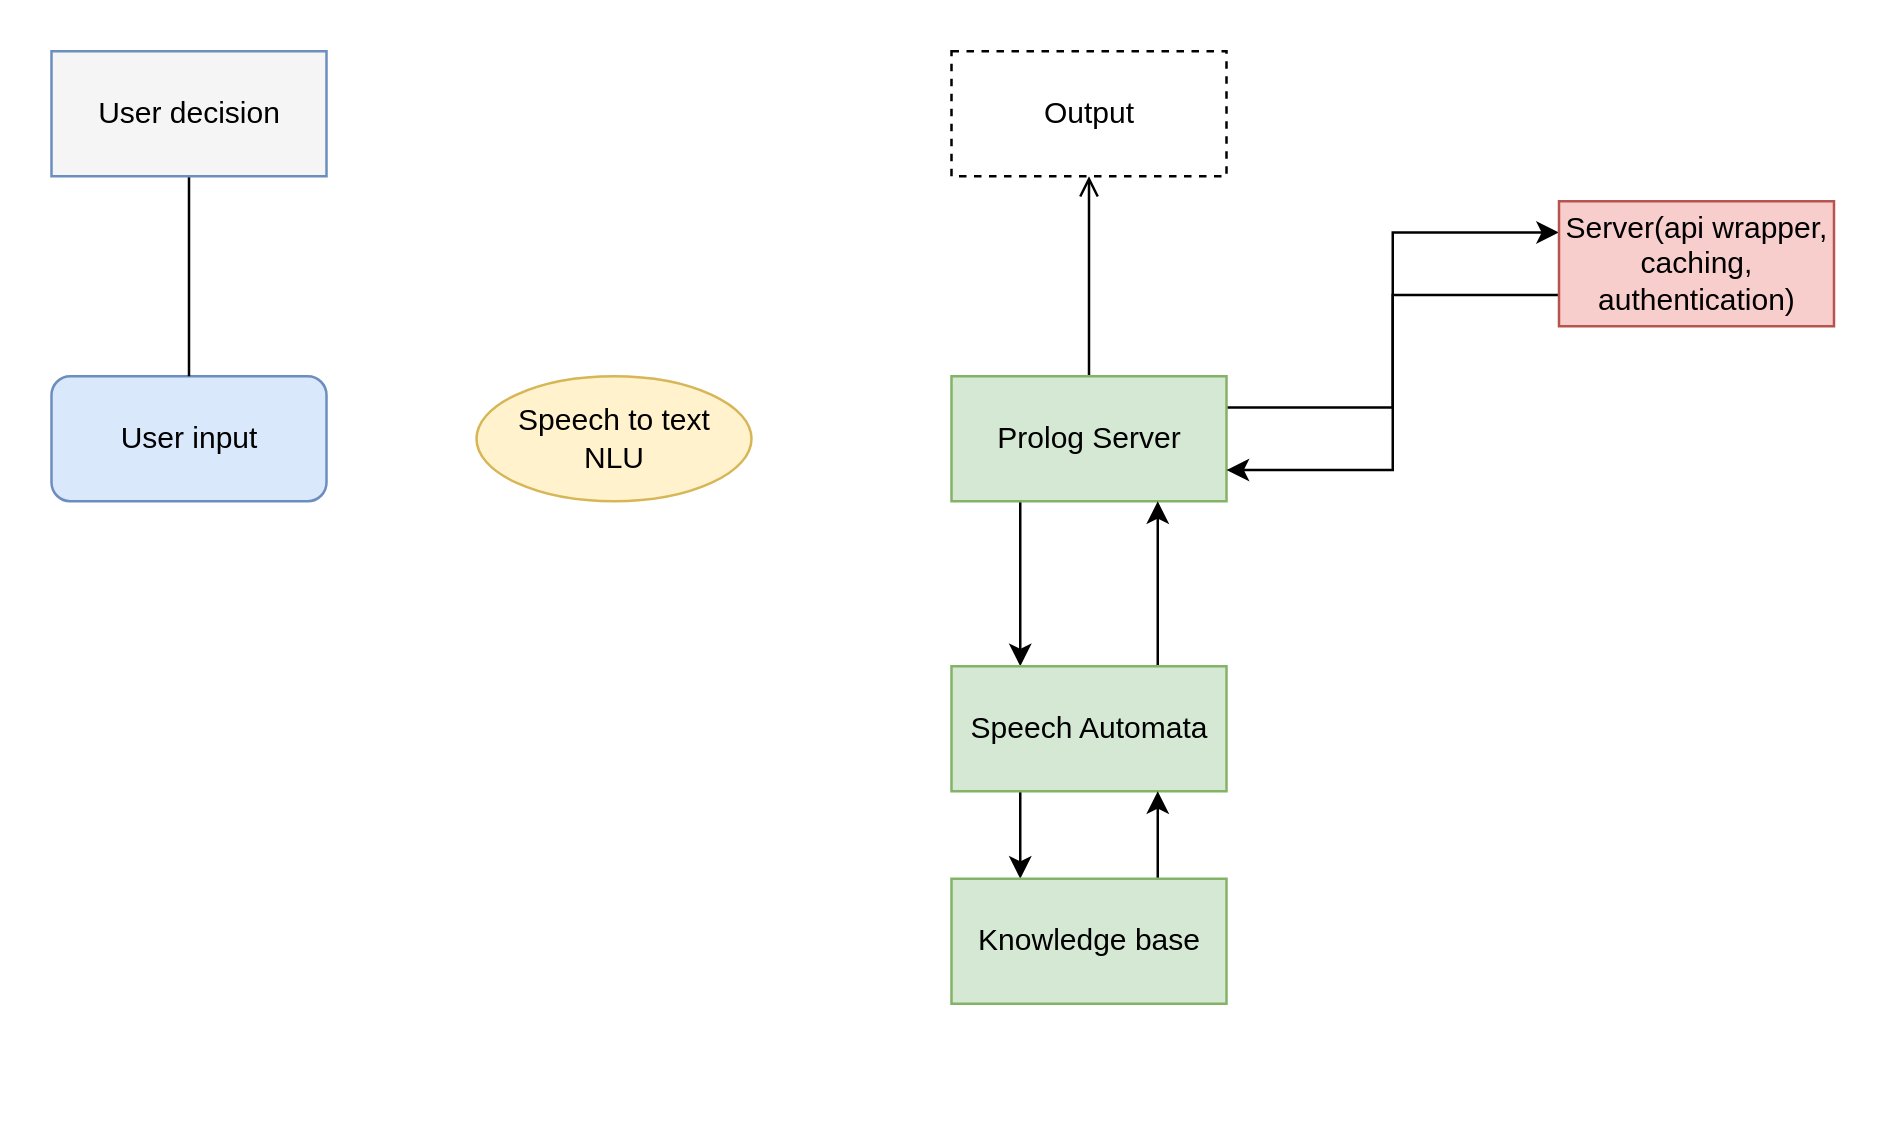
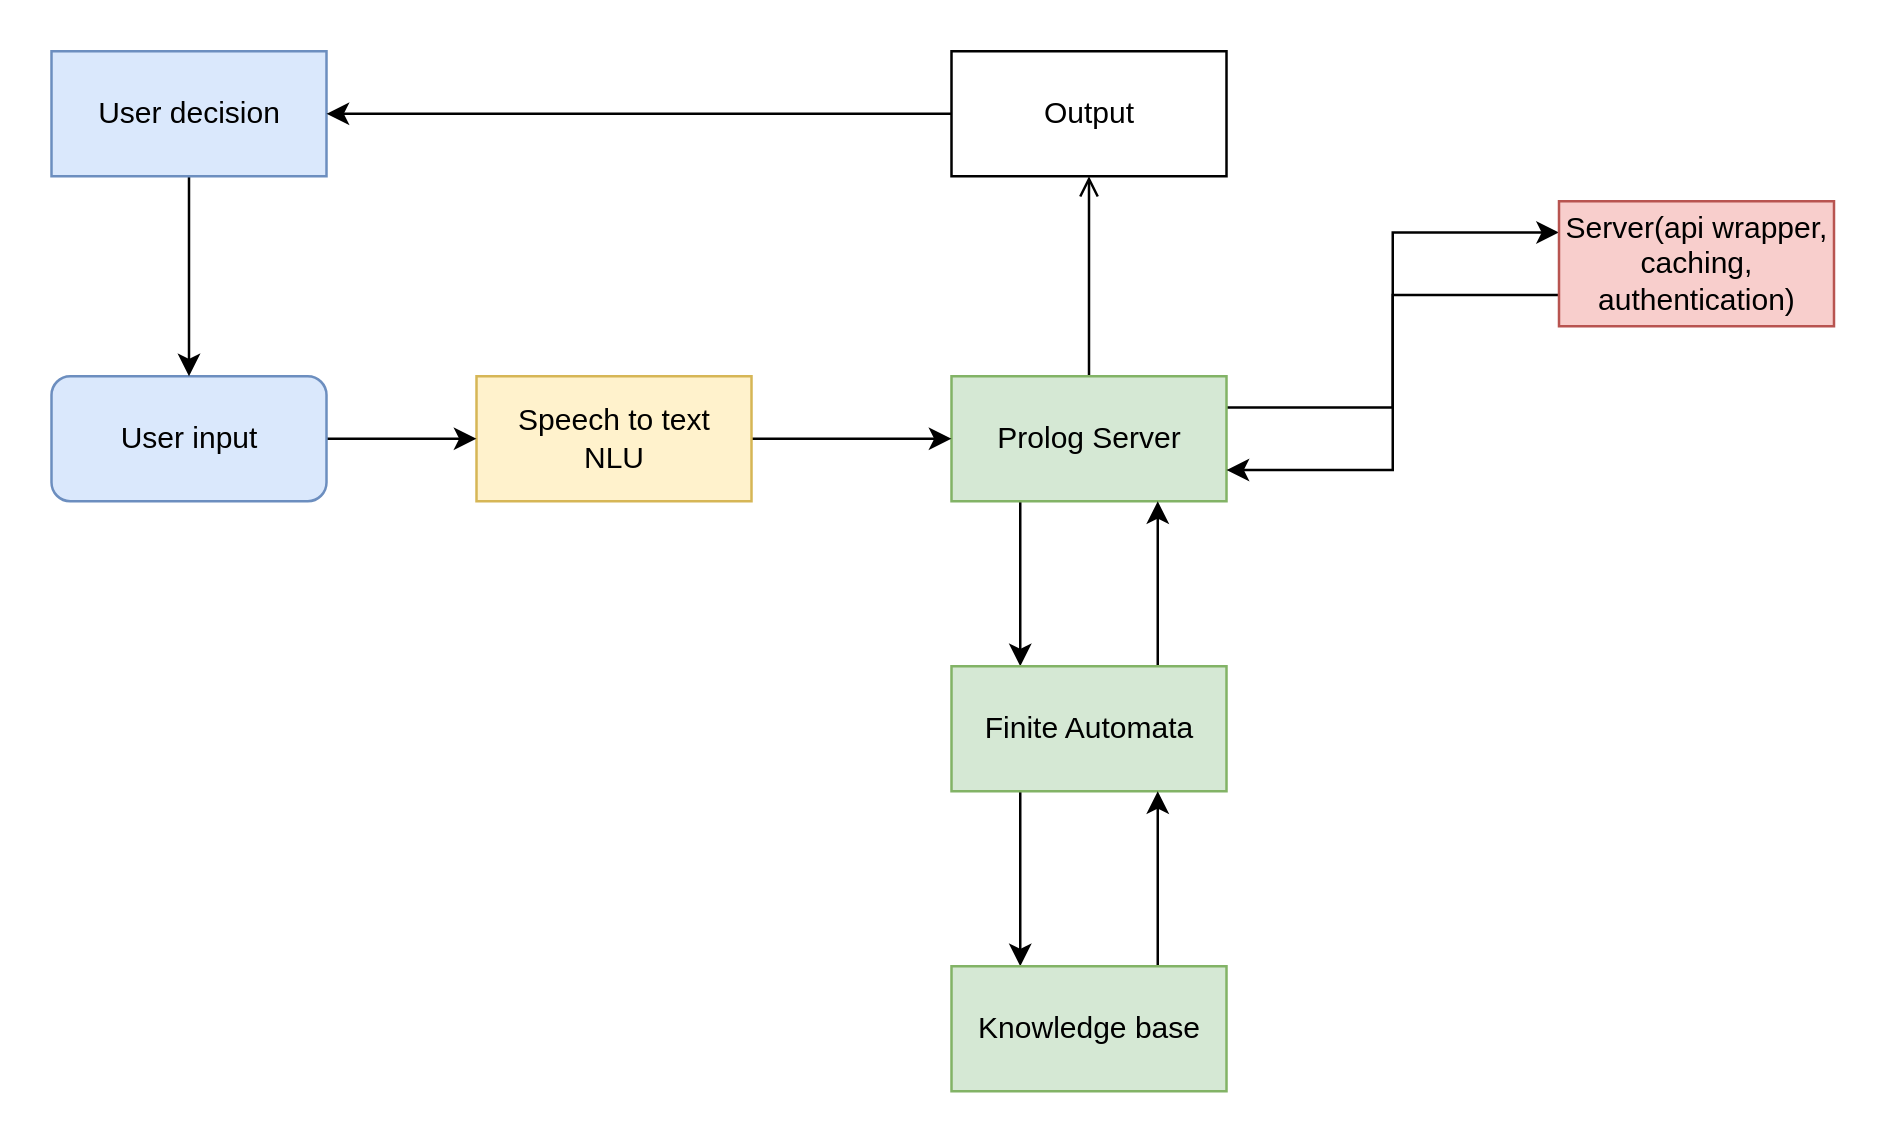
  <mxCell id="0" />
  <mxCell id="1" parent="0" />
  <mxCell id="2" style="edgeStyle=orthogonalEdgeStyle;rounded=0;orthogonalLoop=1;jettySize=auto;html=1;exitX=0.25;exitY=1;exitDx=0;exitDy=0;entryX=0.25;entryY=0;entryDx=0;entryDy=0;" edge="1" parent="1" source="5" target="8"><mxGeometry relative="1" as="geometry" /></mxCell>
  <mxCell id="3" style="edgeStyle=orthogonalEdgeStyle;rounded=0;orthogonalLoop=1;jettySize=auto;html=1;exitX=1;exitY=0.25;exitDx=0;exitDy=0;entryX=0;entryY=0.25;entryDx=0;entryDy=0;" edge="1" parent="1" source="5" target="10"><mxGeometry relative="1" as="geometry" /></mxCell>
  <mxCell id="4" style="edgeStyle=orthogonalEdgeStyle;rounded=0;orthogonalLoop=1;jettySize=auto;html=1;entryX=0.5;entryY=1;entryDx=0;entryDy=0;endArrow=open;" edge="1" parent="1" source="5" target="20"><mxGeometry relative="1" as="geometry" /></mxCell>
  <mxCell id="5" value="Prolog Server" style="html=1;fillColor=#d5e8d4;strokeColor=#82b366;" vertex="1" parent="1"><mxGeometry x="380" y="150" width="110" height="50" as="geometry" /></mxCell>
  <mxCell id="6" style="edgeStyle=orthogonalEdgeStyle;rounded=0;orthogonalLoop=1;jettySize=auto;html=1;exitX=0.25;exitY=1;exitDx=0;exitDy=0;entryX=0.25;entryY=0;entryDx=0;entryDy=0;" edge="1" parent="1" source="8" target="12"><mxGeometry relative="1" as="geometry" /></mxCell>
  <mxCell id="7" style="edgeStyle=orthogonalEdgeStyle;rounded=0;orthogonalLoop=1;jettySize=auto;html=1;exitX=0.75;exitY=0;exitDx=0;exitDy=0;entryX=0.75;entryY=1;entryDx=0;entryDy=0;" edge="1" parent="1" source="8" target="5"><mxGeometry relative="1" as="geometry" /></mxCell>
- <mxCell id="8" value="Speech Automata" style="html=1;fillColor=#d5e8d4;strokeColor=#82b366;" vertex="1" parent="1"><mxGeometry x="380" y="266" width="110" height="50" as="geometry" /></mxCell>
+ <mxCell id="8" value="Finite Automata" style="html=1;fillColor=#d5e8d4;strokeColor=#82b366;" vertex="1" parent="1"><mxGeometry x="380" y="266" width="110" height="50" as="geometry" /></mxCell>
  <mxCell id="9" style="edgeStyle=orthogonalEdgeStyle;rounded=0;orthogonalLoop=1;jettySize=auto;html=1;exitX=0;exitY=0.75;exitDx=0;exitDy=0;entryX=1;entryY=0.75;entryDx=0;entryDy=0;" edge="1" parent="1" source="10" target="5"><mxGeometry relative="1" as="geometry" /></mxCell>
  <mxCell id="10" value="Server(api wrapper,&lt;br&gt;caching, &lt;br&gt;authentication)" style="html=1;fillColor=#f8cecc;strokeColor=#b85450;" vertex="1" parent="1"><mxGeometry x="623" y="80" width="110" height="50" as="geometry" /></mxCell>
  <mxCell id="11" style="edgeStyle=orthogonalEdgeStyle;rounded=0;orthogonalLoop=1;jettySize=auto;html=1;exitX=0.75;exitY=0;exitDx=0;exitDy=0;entryX=0.75;entryY=1;entryDx=0;entryDy=0;" edge="1" parent="1" source="12" target="8"><mxGeometry relative="1" as="geometry" /></mxCell>
- <mxCell id="12" value="Knowledge base" style="html=1;fillColor=#d5e8d4;strokeColor=#82b366;" vertex="1" parent="1"><mxGeometry x="380" y="351" width="110" height="50" as="geometry" /></mxCell>
- <mxCell id="14" value="Speech to text&lt;br&gt;NLU" style="ellipse;html=1;fillColor=#fff2cc;strokeColor=#d6b656;" vertex="1" parent="1"><mxGeometry x="190" y="150" width="110" height="50" as="geometry" /></mxCell>
+ <mxCell id="12" value="Knowledge base" style="html=1;fillColor=#d5e8d4;strokeColor=#82b366;" vertex="1" parent="1"><mxGeometry x="380" y="386" width="110" height="50" as="geometry" /></mxCell>
+ <mxCell id="13" style="edgeStyle=orthogonalEdgeStyle;rounded=0;orthogonalLoop=1;jettySize=auto;html=1;entryX=0;entryY=0.5;entryDx=0;entryDy=0;" edge="1" parent="1" source="14" target="5"><mxGeometry relative="1" as="geometry" /></mxCell>
+ <mxCell id="14" value="Speech to text&lt;br&gt;NLU" style="html=1;fillColor=#fff2cc;strokeColor=#d6b656;" vertex="1" parent="1"><mxGeometry x="190" y="150" width="110" height="50" as="geometry" /></mxCell>
+ <mxCell id="15" style="edgeStyle=orthogonalEdgeStyle;rounded=0;orthogonalLoop=1;jettySize=auto;html=1;entryX=0;entryY=0.5;entryDx=0;entryDy=0;" edge="1" parent="1" source="16" target="14"><mxGeometry relative="1" as="geometry" /></mxCell>
  <mxCell id="16" value="User input" style="html=1;fillColor=#dae8fc;strokeColor=#6c8ebf;rounded=1;" vertex="1" parent="1"><mxGeometry x="20" y="150" width="110" height="50" as="geometry" /></mxCell>
- <mxCell id="17" style="edgeStyle=orthogonalEdgeStyle;rounded=0;orthogonalLoop=1;jettySize=auto;html=1;endArrow=none;" edge="1" parent="1" source="18" target="16"><mxGeometry relative="1" as="geometry" /></mxCell>
- <mxCell id="18" value="User decision" style="html=1;fillColor=#f5f5f5;strokeColor=#6c8ebf;" vertex="1" parent="1"><mxGeometry x="20" y="20" width="110" height="50" as="geometry" /></mxCell>
- <mxCell id="20" value="Output" style="html=1;dashed=1;" vertex="1" parent="1"><mxGeometry x="380" y="20" width="110" height="50" as="geometry" /></mxCell>
+ <mxCell id="17" style="edgeStyle=orthogonalEdgeStyle;rounded=0;orthogonalLoop=1;jettySize=auto;html=1;" edge="1" parent="1" source="18" target="16"><mxGeometry relative="1" as="geometry" /></mxCell>
+ <mxCell id="18" value="User decision" style="html=1;fillColor=#dae8fc;strokeColor=#6c8ebf;" vertex="1" parent="1"><mxGeometry x="20" y="20" width="110" height="50" as="geometry" /></mxCell>
+ <mxCell id="19" style="edgeStyle=orthogonalEdgeStyle;rounded=0;orthogonalLoop=1;jettySize=auto;html=1;" edge="1" parent="1" source="20" target="18"><mxGeometry relative="1" as="geometry" /></mxCell>
+ <mxCell id="20" value="Output" style="html=1;" vertex="1" parent="1"><mxGeometry x="380" y="20" width="110" height="50" as="geometry" /></mxCell>
